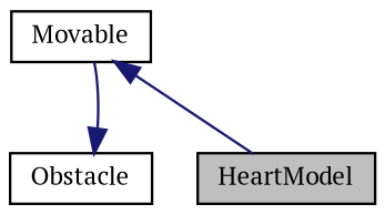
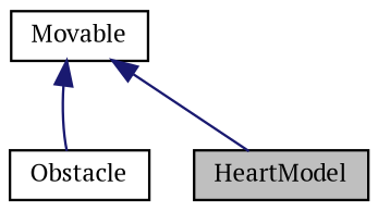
  digraph {
    fontname="PT Serif"
    node [color=black fillcolor=white fontname="PT Serif" fontsize=10 shape=record style=filled]
    edge [color=midnightblue dir=back fontname="PT Serif" fontsize=10 labelfontname=Helvetica labelfontsize=10 style=solid]
    n1 [fillcolor=grey75 fontcolor=black height=0.2 label=HeartModel width=0.4]
    n2 [height=0.2 label=Obstacle width=0.4]
    n3 [height=0.2 label=Movable width=0.4]
    n3 -> n1
-   n2 -> n3
+   n3 -> n2
  }
